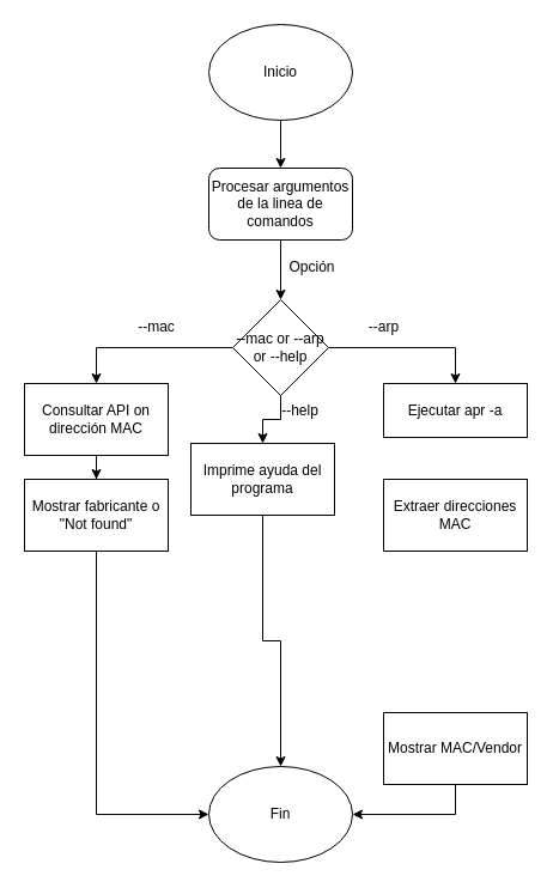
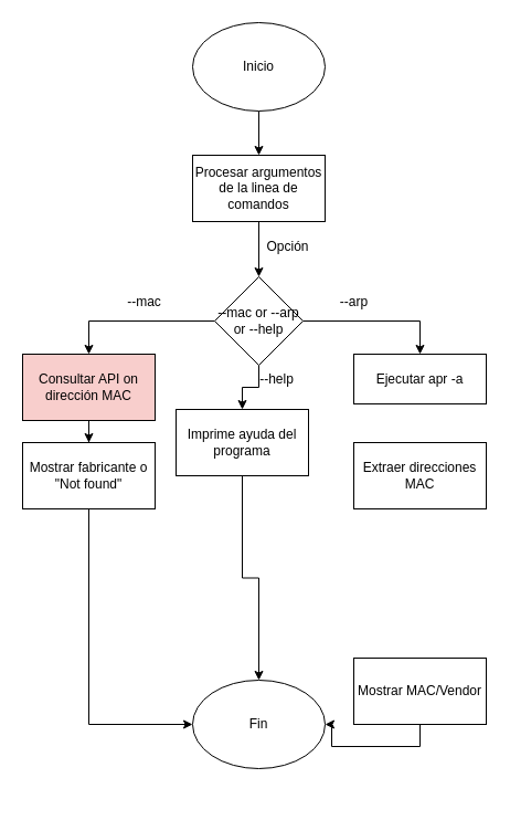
  <mxCell id="0" />
  <mxCell id="1" parent="0" />
  <mxCell id="2" style="edgeStyle=orthogonalEdgeStyle;rounded=0;orthogonalLoop=1;jettySize=auto;html=1;exitX=0.5;exitY=1;exitDx=0;exitDy=0;entryX=0.5;entryY=0;entryDx=0;entryDy=0;" parent="1" source="3" target="9" edge="1"><mxGeometry relative="1" as="geometry" /></mxCell>
  <mxCell id="3" value="Inicio" style="ellipse;whiteSpace=wrap;html=1;" parent="1" vertex="1"><mxGeometry x="174" y="20" width="120" height="80" as="geometry" /></mxCell>
  <mxCell id="4" style="edgeStyle=orthogonalEdgeStyle;rounded=0;orthogonalLoop=1;jettySize=auto;html=1;exitX=0;exitY=0.5;exitDx=0;exitDy=0;entryX=0.5;entryY=0;entryDx=0;entryDy=0;" parent="1" source="7" target="11" edge="1"><mxGeometry relative="1" as="geometry" /></mxCell>
  <mxCell id="5" style="edgeStyle=orthogonalEdgeStyle;rounded=0;orthogonalLoop=1;jettySize=auto;html=1;exitX=1;exitY=0.5;exitDx=0;exitDy=0;entryX=0.5;entryY=0;entryDx=0;entryDy=0;" parent="1" source="7" target="16" edge="1"><mxGeometry relative="1" as="geometry" /></mxCell>
  <mxCell id="6" style="edgeStyle=orthogonalEdgeStyle;rounded=0;orthogonalLoop=1;jettySize=auto;html=1;exitX=0.5;exitY=1;exitDx=0;exitDy=0;entryX=0.5;entryY=0;entryDx=0;entryDy=0;" parent="1" source="7" target="23" edge="1"><mxGeometry relative="1" as="geometry" /></mxCell>
  <mxCell id="7" value="--mac or --arp&lt;div&gt;or --help&lt;/div&gt;" style="rhombus;whiteSpace=wrap;html=1;" parent="1" vertex="1"><mxGeometry x="194" y="250" width="80" height="80" as="geometry" /></mxCell>
  <mxCell id="8" style="edgeStyle=orthogonalEdgeStyle;rounded=0;orthogonalLoop=1;jettySize=auto;html=1;exitX=0.5;exitY=1;exitDx=0;exitDy=0;entryX=0.5;entryY=0;entryDx=0;entryDy=0;" parent="1" source="9" target="7" edge="1"><mxGeometry relative="1" as="geometry" /></mxCell>
- <mxCell id="9" value="Procesar argumentos de la linea de comandos" style="whiteSpace=wrap;html=1;rounded=1;" parent="1" vertex="1"><mxGeometry x="174" y="140" width="120" height="60" as="geometry" /></mxCell>
+ <mxCell id="9" value="Procesar argumentos de la linea de comandos" style="rounded=0;whiteSpace=wrap;html=1;" parent="1" vertex="1"><mxGeometry x="174" y="140" width="120" height="60" as="geometry" /></mxCell>
  <mxCell id="10" style="edgeStyle=orthogonalEdgeStyle;rounded=0;orthogonalLoop=1;jettySize=auto;html=1;entryX=0.5;entryY=0;entryDx=0;entryDy=0;" parent="1" source="11" target="13" edge="1"><mxGeometry relative="1" as="geometry" /></mxCell>
- <mxCell id="11" value="Consultar API on dirección MAC" style="rounded=0;whiteSpace=wrap;html=1;" parent="1" vertex="1"><mxGeometry x="20" y="320" width="120" height="60" as="geometry" /></mxCell>
+ <mxCell id="11" value="Consultar API on dirección MAC" style="rounded=0;whiteSpace=wrap;html=1;fillColor=#f8cecc;" parent="1" vertex="1"><mxGeometry x="20" y="320" width="120" height="60" as="geometry" /></mxCell>
  <mxCell id="12" style="edgeStyle=orthogonalEdgeStyle;rounded=0;orthogonalLoop=1;jettySize=auto;html=1;exitX=0.5;exitY=1;exitDx=0;exitDy=0;entryX=0;entryY=0.5;entryDx=0;entryDy=0;" parent="1" source="13" target="20" edge="1"><mxGeometry relative="1" as="geometry" /></mxCell>
  <mxCell id="13" value="Mostrar fabricante o &quot;Not found&quot;" style="rounded=0;whiteSpace=wrap;html=1;" parent="1" vertex="1"><mxGeometry x="20" y="400" width="120" height="60" as="geometry" /></mxCell>
  <mxCell id="14" value="Opción&lt;div&gt;&lt;br&gt;&lt;/div&gt;" style="text;html=1;align=center;verticalAlign=middle;resizable=0;points=[];autosize=1;strokeColor=none;fillColor=none;" parent="1" vertex="1"><mxGeometry x="230" y="210" width="60" height="40" as="geometry" /></mxCell>
  <mxCell id="15" value="--mac" style="text;html=1;align=center;verticalAlign=middle;resizable=0;points=[];autosize=1;strokeColor=none;fillColor=none;" parent="1" vertex="1"><mxGeometry x="105" y="258" width="50" height="30" as="geometry" /></mxCell>
  <mxCell id="16" value="Ejecutar apr -a" style="rounded=0;whiteSpace=wrap;html=1;" parent="1" vertex="1"><mxGeometry x="320" y="320" width="120" height="45" as="geometry" /></mxCell>
  <mxCell id="17" value="Extraer direcciones MAC" style="rounded=0;whiteSpace=wrap;html=1;" parent="1" vertex="1"><mxGeometry x="320" y="400" width="120" height="60" as="geometry" /></mxCell>
  <mxCell id="18" style="edgeStyle=orthogonalEdgeStyle;rounded=0;orthogonalLoop=1;jettySize=auto;html=1;exitX=0.5;exitY=1;exitDx=0;exitDy=0;entryX=1;entryY=0.5;entryDx=0;entryDy=0;" parent="1" source="19" target="20" edge="1"><mxGeometry relative="1" as="geometry" /></mxCell>
  <mxCell id="19" value="Mostrar MAC/Vendor" style="rounded=0;whiteSpace=wrap;html=1;" parent="1" vertex="1"><mxGeometry x="320" y="595" width="120" height="60" as="geometry" /></mxCell>
- <mxCell id="20" value="Fin" style="ellipse;whiteSpace=wrap;html=1;" parent="1" vertex="1"><mxGeometry x="174" y="640" width="120" height="80" as="geometry" /></mxCell>
+ <mxCell id="20" value="Fin" style="ellipse;whiteSpace=wrap;html=1;" parent="1" vertex="1"><mxGeometry x="174" y="615" width="120" height="80" as="geometry" /></mxCell>
  <mxCell id="21" value="--arp" style="text;html=1;align=center;verticalAlign=middle;resizable=0;points=[];autosize=1;strokeColor=none;fillColor=none;" parent="1" vertex="1"><mxGeometry x="295" y="258" width="50" height="30" as="geometry" /></mxCell>
  <mxCell id="22" style="edgeStyle=orthogonalEdgeStyle;rounded=0;orthogonalLoop=1;jettySize=auto;html=1;exitX=0.5;exitY=1;exitDx=0;exitDy=0;entryX=0.5;entryY=0;entryDx=0;entryDy=0;" parent="1" source="23" target="20" edge="1"><mxGeometry relative="1" as="geometry" /></mxCell>
  <mxCell id="23" value="Imprime ayuda del programa" style="rounded=0;whiteSpace=wrap;html=1;" parent="1" vertex="1"><mxGeometry x="159" y="370" width="120" height="60" as="geometry" /></mxCell>
  <mxCell id="24" value="--help" style="text;html=1;align=center;verticalAlign=middle;resizable=0;points=[];autosize=1;strokeColor=none;fillColor=none;" parent="1" vertex="1"><mxGeometry x="225" y="328" width="50" height="30" as="geometry" /></mxCell>
